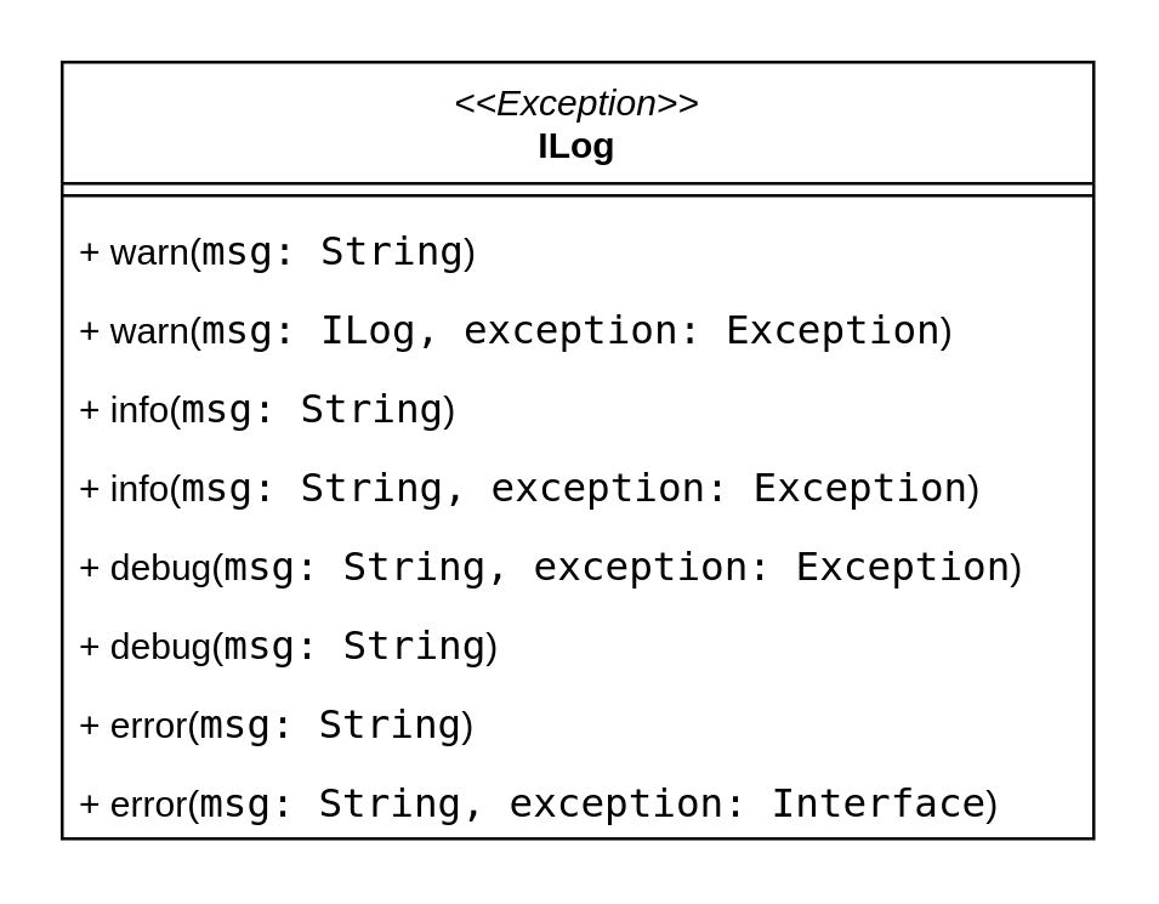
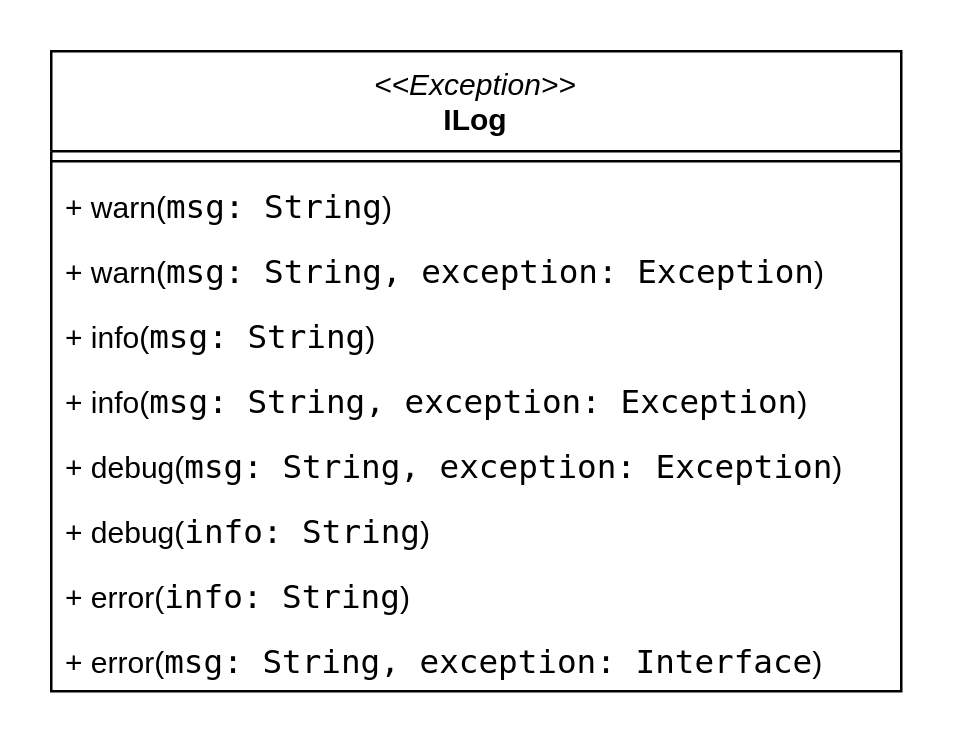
  <mxCell id="0" />
  <mxCell id="1" parent="0" />
  <mxCell id="2" value="&lt;i style=&quot;border-color: var(--border-color); font-weight: 400;&quot;&gt;&amp;lt;&amp;lt;Exception&amp;gt;&amp;gt;&lt;/i&gt;&lt;br style=&quot;border-color: var(--border-color); font-weight: 400;&quot;&gt;&lt;b style=&quot;border-color: var(--border-color);&quot;&gt;ILog&lt;/b&gt;" style="swimlane;fontStyle=1;align=center;verticalAlign=top;childLayout=stackLayout;horizontal=1;startSize=40;horizontalStack=0;resizeParent=1;resizeParentMax=0;resizeLast=0;collapsible=1;marginBottom=0;whiteSpace=wrap;html=1;" vertex="1" parent="1"><mxGeometry x="20" y="20" width="340" height="256" as="geometry" /></mxCell>
  <mxCell id="3" value="" style="line;strokeWidth=1;fillColor=none;align=left;verticalAlign=middle;spacingTop=-1;spacingLeft=3;spacingRight=3;rotatable=0;labelPosition=right;points=[];portConstraint=eastwest;strokeColor=inherit;" vertex="1" parent="2"><mxGeometry y="40" width="340" height="8" as="geometry" /></mxCell>
  <mxCell id="4" value="+&amp;nbsp;warn(&lt;span style=&quot;font-family: &amp;quot;JetBrains Mono&amp;quot;, monospace; font-size: 9.8pt;&quot;&gt;msg: String&lt;/span&gt;)" style="text;strokeColor=none;fillColor=none;align=left;verticalAlign=top;spacingLeft=4;spacingRight=4;overflow=hidden;rotatable=0;points=[[0,0.5],[1,0.5]];portConstraint=eastwest;whiteSpace=wrap;html=1;fontColor=#000000;" vertex="1" parent="2"><mxGeometry y="48" width="340" height="26" as="geometry" /></mxCell>
- <mxCell id="5" value="+&amp;nbsp;warn(&lt;span style=&quot;font-family: &amp;quot;JetBrains Mono&amp;quot;, monospace; font-size: 9.8pt;&quot;&gt;msg: ILog, exception: Exception&lt;/span&gt;)" style="text;strokeColor=none;fillColor=none;align=left;verticalAlign=top;spacingLeft=4;spacingRight=4;overflow=hidden;rotatable=0;points=[[0,0.5],[1,0.5]];portConstraint=eastwest;whiteSpace=wrap;html=1;fontColor=#000000;" vertex="1" parent="2"><mxGeometry y="74" width="340" height="26" as="geometry" /></mxCell>
+ <mxCell id="5" value="+&amp;nbsp;warn(&lt;span style=&quot;font-family: &amp;quot;JetBrains Mono&amp;quot;, monospace; font-size: 9.8pt;&quot;&gt;msg: String, exception: Exception&lt;/span&gt;)" style="text;strokeColor=none;fillColor=none;align=left;verticalAlign=top;spacingLeft=4;spacingRight=4;overflow=hidden;rotatable=0;points=[[0,0.5],[1,0.5]];portConstraint=eastwest;whiteSpace=wrap;html=1;fontColor=#000000;" vertex="1" parent="2"><mxGeometry y="74" width="340" height="26" as="geometry" /></mxCell>
  <mxCell id="6" value="+&amp;nbsp;info(&lt;span style=&quot;font-family: &amp;quot;JetBrains Mono&amp;quot;, monospace; font-size: 9.8pt;&quot;&gt;msg: String&lt;/span&gt;)" style="text;strokeColor=none;fillColor=none;align=left;verticalAlign=top;spacingLeft=4;spacingRight=4;overflow=hidden;rotatable=0;points=[[0,0.5],[1,0.5]];portConstraint=eastwest;whiteSpace=wrap;html=1;fontColor=#000000;" vertex="1" parent="2"><mxGeometry y="100" width="340" height="26" as="geometry" /></mxCell>
  <mxCell id="7" value="+&amp;nbsp;info(&lt;span style=&quot;font-family: &amp;quot;JetBrains Mono&amp;quot;, monospace; font-size: 9.8pt;&quot;&gt;msg: String, exception: Exception&lt;/span&gt;)" style="text;strokeColor=none;fillColor=none;align=left;verticalAlign=top;spacingLeft=4;spacingRight=4;overflow=hidden;rotatable=0;points=[[0,0.5],[1,0.5]];portConstraint=eastwest;whiteSpace=wrap;html=1;fontColor=#000000;" vertex="1" parent="2"><mxGeometry y="126" width="340" height="26" as="geometry" /></mxCell>
  <mxCell id="8" value="+&amp;nbsp;debug(&lt;span style=&quot;font-family: &amp;quot;JetBrains Mono&amp;quot;, monospace; font-size: 9.8pt;&quot;&gt;msg: String, exception: Exception&lt;/span&gt;)" style="text;strokeColor=none;fillColor=none;align=left;verticalAlign=top;spacingLeft=4;spacingRight=4;overflow=hidden;rotatable=0;points=[[0,0.5],[1,0.5]];portConstraint=eastwest;whiteSpace=wrap;html=1;fontColor=#000000;" vertex="1" parent="2"><mxGeometry y="152" width="340" height="26" as="geometry" /></mxCell>
- <mxCell id="9" value="+ debug(&lt;span style=&quot;font-family: &amp;quot;JetBrains Mono&amp;quot;, monospace; font-size: 9.8pt;&quot;&gt;msg: String&lt;/span&gt;)" style="text;strokeColor=none;fillColor=none;align=left;verticalAlign=top;spacingLeft=4;spacingRight=4;overflow=hidden;rotatable=0;points=[[0,0.5],[1,0.5]];portConstraint=eastwest;whiteSpace=wrap;html=1;fontColor=#000000;" vertex="1" parent="2"><mxGeometry y="178" width="340" height="26" as="geometry" /></mxCell>
- <mxCell id="10" value="+&amp;nbsp;error(&lt;span style=&quot;font-family: &amp;quot;JetBrains Mono&amp;quot;, monospace; font-size: 9.8pt;&quot;&gt;msg: String&lt;/span&gt;)" style="text;strokeColor=none;fillColor=none;align=left;verticalAlign=top;spacingLeft=4;spacingRight=4;overflow=hidden;rotatable=0;points=[[0,0.5],[1,0.5]];portConstraint=eastwest;whiteSpace=wrap;html=1;fontColor=#000000;" vertex="1" parent="2"><mxGeometry y="204" width="340" height="26" as="geometry" /></mxCell>
+ <mxCell id="9" value="+ debug(&lt;span style=&quot;font-family: &amp;quot;JetBrains Mono&amp;quot;, monospace; font-size: 9.8pt;&quot;&gt;info: String&lt;/span&gt;)" style="text;strokeColor=none;fillColor=none;align=left;verticalAlign=top;spacingLeft=4;spacingRight=4;overflow=hidden;rotatable=0;points=[[0,0.5],[1,0.5]];portConstraint=eastwest;whiteSpace=wrap;html=1;fontColor=#000000;" vertex="1" parent="2"><mxGeometry y="178" width="340" height="26" as="geometry" /></mxCell>
+ <mxCell id="10" value="+&amp;nbsp;error(&lt;span style=&quot;font-family: &amp;quot;JetBrains Mono&amp;quot;, monospace; font-size: 9.8pt;&quot;&gt;info: String&lt;/span&gt;)" style="text;strokeColor=none;fillColor=none;align=left;verticalAlign=top;spacingLeft=4;spacingRight=4;overflow=hidden;rotatable=0;points=[[0,0.5],[1,0.5]];portConstraint=eastwest;whiteSpace=wrap;html=1;fontColor=#000000;" vertex="1" parent="2"><mxGeometry y="204" width="340" height="26" as="geometry" /></mxCell>
  <mxCell id="11" value="+ error(&lt;span style=&quot;font-family: &amp;quot;JetBrains Mono&amp;quot;, monospace; font-size: 9.8pt;&quot;&gt;msg: String, exception: Interface&lt;/span&gt;)" style="text;strokeColor=none;fillColor=none;align=left;verticalAlign=top;spacingLeft=4;spacingRight=4;overflow=hidden;rotatable=0;points=[[0,0.5],[1,0.5]];portConstraint=eastwest;whiteSpace=wrap;html=1;fontColor=#000000;" vertex="1" parent="2"><mxGeometry y="230" width="340" height="26" as="geometry" /></mxCell>
